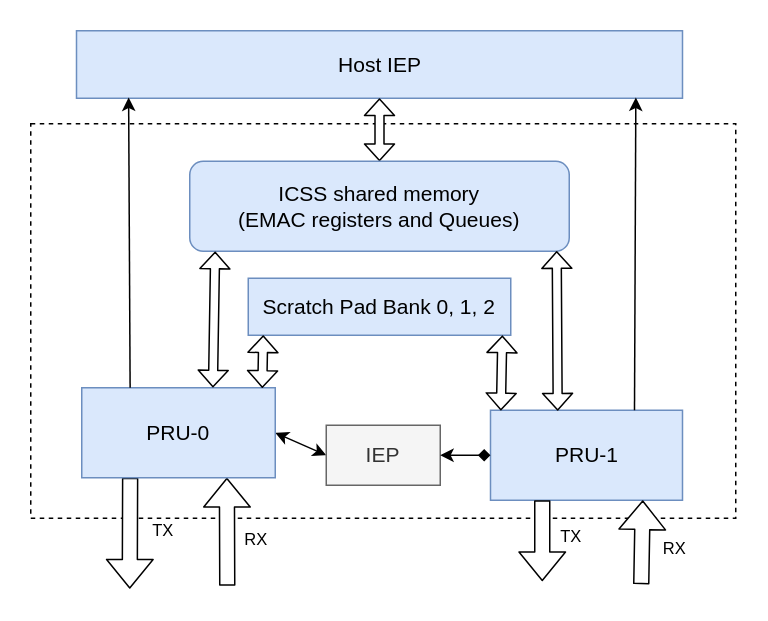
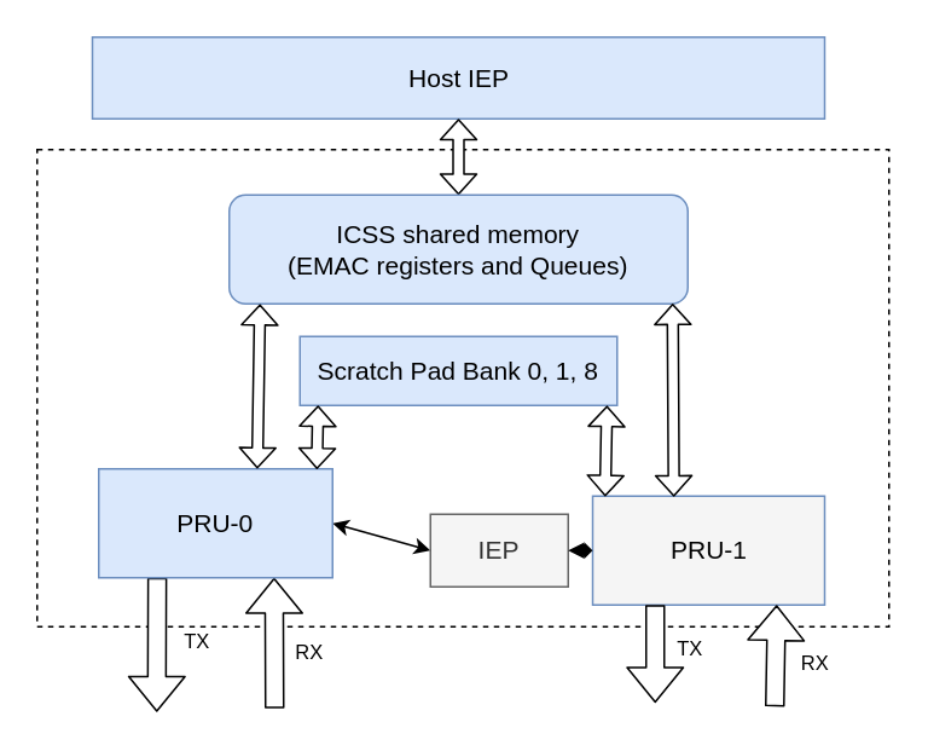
  <mxCell id="0" />
  <mxCell id="1" parent="0" />
  <mxCell id="2" value="" style="rounded=0;whiteSpace=wrap;html=1;dashed=1;" vertex="1" parent="1"><mxGeometry x="20" y="82" width="470" height="263" as="geometry" /></mxCell>
  <mxCell id="3" value="Host IEP" style="rounded=0;whiteSpace=wrap;html=1;fontSize=14;fillColor=#dae8fc;strokeColor=#6c8ebf;" vertex="1" parent="1"><mxGeometry x="50.5" y="20" width="404" height="45" as="geometry" /></mxCell>
  <mxCell id="4" style="edgeStyle=none;html=1;exitX=0.5;exitY=0;exitDx=0;exitDy=0;entryX=0.5;entryY=1;entryDx=0;entryDy=0;shape=flexArrow;startArrow=block;startWidth=13;startSize=3.335;endWidth=13;endSize=3.335;width=6;fillColor=default;" edge="1" parent="1" source="5" target="3"><mxGeometry relative="1" as="geometry" /></mxCell>
  <mxCell id="5" value="ICSS shared memory&lt;br&gt;(EMAC registers and Queues)" style="whiteSpace=wrap;html=1;fontSize=14;fillColor=#dae8fc;strokeColor=#6c8ebf;rounded=1;" vertex="1" parent="1"><mxGeometry x="126" y="107" width="253" height="60" as="geometry" /></mxCell>
- <mxCell id="6" value="Scratch Pad Bank 0, 1, 2" style="rounded=0;whiteSpace=wrap;html=1;fontSize=14;fillColor=#dae8fc;strokeColor=#6c8ebf;" vertex="1" parent="1"><mxGeometry x="165" y="185" width="175" height="38" as="geometry" /></mxCell>
+ <mxCell id="6" value="Scratch Pad Bank 0, 1, 8" style="rounded=0;whiteSpace=wrap;html=1;fontSize=14;fillColor=#dae8fc;strokeColor=#6c8ebf;" vertex="1" parent="1"><mxGeometry x="165" y="185" width="175" height="38" as="geometry" /></mxCell>
  <mxCell id="7" style="edgeStyle=none;html=1;exitX=1;exitY=0.5;exitDx=0;exitDy=0;entryX=0;entryY=0.5;entryDx=0;entryDy=0;startArrow=classic;startFill=1;" edge="1" parent="1" source="12" target="14"><mxGeometry relative="1" as="geometry" /></mxCell>
  <mxCell id="8" style="edgeStyle=none;html=1;exitX=0.25;exitY=1;exitDx=0;exitDy=0;shape=flexArrow;fillColor=default;" edge="1" parent="1" source="12"><mxGeometry relative="1" as="geometry"><mxPoint x="86" y="392" as="targetPoint" /></mxGeometry></mxCell>
  <mxCell id="9" value="TX" style="edgeLabel;html=1;align=center;verticalAlign=middle;resizable=0;points=[];" vertex="1" connectable="0" parent="8"><mxGeometry x="-0.066" y="-1" relative="1" as="geometry"><mxPoint x="22" as="offset" /></mxGeometry></mxCell>
  <mxCell id="10" style="edgeStyle=none;html=1;exitX=0.75;exitY=1;exitDx=0;exitDy=0;shape=flexArrow;startArrow=block;endArrow=none;endFill=0;fillColor=default;" edge="1" parent="1" source="12"><mxGeometry relative="1" as="geometry"><mxPoint x="151" y="390" as="targetPoint" /></mxGeometry></mxCell>
  <mxCell id="11" value="RX" style="edgeLabel;html=1;align=center;verticalAlign=middle;resizable=0;points=[];" vertex="1" connectable="0" parent="10"><mxGeometry x="0.062" y="-2" relative="1" as="geometry"><mxPoint x="21" y="2" as="offset" /></mxGeometry></mxCell>
  <mxCell id="12" value="PRU-0" style="rounded=0;whiteSpace=wrap;html=1;fontSize=14;fillColor=#dae8fc;strokeColor=#6c8ebf;" vertex="1" parent="1"><mxGeometry x="54" y="258" width="129" height="60" as="geometry" /></mxCell>
- <mxCell id="13" value="PRU-1" style="rounded=0;whiteSpace=wrap;html=1;fontSize=14;fillColor=#dae8fc;strokeColor=#6c8ebf;" vertex="1" parent="1"><mxGeometry x="326.5" y="273" width="128" height="60" as="geometry" /></mxCell>
- <mxCell id="14" value="IEP" style="rounded=0;whiteSpace=wrap;html=1;fontSize=14;fillColor=#f5f5f5;fontColor=#333333;strokeColor=#666666;" vertex="1" parent="1"><mxGeometry x="217" y="283" width="76" height="40" as="geometry" /></mxCell>
- <mxCell id="15" style="edgeStyle=none;html=1;exitX=0.25;exitY=0;exitDx=0;exitDy=0;entryX=0.086;entryY=0.989;entryDx=0;entryDy=0;entryPerimeter=0;" edge="1" parent="1" source="12" target="3"><mxGeometry relative="1" as="geometry" /></mxCell>
- <mxCell id="16" style="edgeStyle=none;html=1;exitX=0.75;exitY=0;exitDx=0;exitDy=0;entryX=0.923;entryY=0.989;entryDx=0;entryDy=0;entryPerimeter=0;" edge="1" parent="1" source="13" target="3"><mxGeometry relative="1" as="geometry" /></mxCell>
+ <mxCell id="13" value="PRU-1" style="rounded=0;whiteSpace=wrap;html=1;fontSize=14;fillColor=#f5f5f5;strokeColor=#6c8ebf;" vertex="1" parent="1"><mxGeometry x="326.5" y="273" width="128" height="60" as="geometry" /></mxCell>
+ <mxCell id="14" value="IEP" style="rounded=0;whiteSpace=wrap;html=1;fontSize=14;fillColor=#f5f5f5;fontColor=#333333;strokeColor=#666666;" vertex="1" parent="1"><mxGeometry x="237" y="283" width="76" height="40" as="geometry" /></mxCell>
  <mxCell id="17" style="edgeStyle=none;html=1;shape=flexArrow;startArrow=block;startWidth=13;startSize=3.335;endWidth=13;endSize=3.335;width=6;exitX=0.678;exitY=-0.002;exitDx=0;exitDy=0;exitPerimeter=0;entryX=0.067;entryY=1.003;entryDx=0;entryDy=0;entryPerimeter=0;" edge="1" parent="1" source="12" target="5"><mxGeometry relative="1" as="geometry"><mxPoint x="131" y="229" as="sourcePoint" /><mxPoint x="127" y="187" as="targetPoint" /></mxGeometry></mxCell>
  <mxCell id="18" style="edgeStyle=none;html=1;entryX=0.967;entryY=0.998;entryDx=0;entryDy=0;shape=flexArrow;startArrow=block;startWidth=13;startSize=3.335;endWidth=13;endSize=3.335;width=6;entryPerimeter=0;exitX=0.35;exitY=0.005;exitDx=0;exitDy=0;exitPerimeter=0;" edge="1" parent="1" source="13" target="5"><mxGeometry relative="1" as="geometry"><mxPoint x="369" y="271" as="sourcePoint" /><mxPoint x="160" y="177" as="targetPoint" /></mxGeometry></mxCell>
  <mxCell id="19" style="edgeStyle=none;html=1;shape=flexArrow;startArrow=block;startWidth=13;startSize=3.335;endWidth=13;endSize=3.335;width=6;exitX=0.933;exitY=0.002;exitDx=0;exitDy=0;exitPerimeter=0;" edge="1" parent="1" source="12"><mxGeometry relative="1" as="geometry"><mxPoint x="151" y="283" as="sourcePoint" /><mxPoint x="175" y="223" as="targetPoint" /></mxGeometry></mxCell>
  <mxCell id="20" style="edgeStyle=none;html=1;shape=flexArrow;startArrow=block;startWidth=13;startSize=3.335;endWidth=13;endSize=3.335;width=6;exitX=0.054;exitY=0.002;exitDx=0;exitDy=0;exitPerimeter=0;entryX=0.968;entryY=1.003;entryDx=0;entryDy=0;entryPerimeter=0;" edge="1" parent="1" source="13" target="6"><mxGeometry relative="1" as="geometry"><mxPoint x="304" y="291" as="sourcePoint" /><mxPoint x="305" y="240" as="targetPoint" /></mxGeometry></mxCell>
  <mxCell id="21" style="edgeStyle=none;html=1;exitX=1;exitY=0.5;exitDx=0;exitDy=0;entryX=0;entryY=0.5;entryDx=0;entryDy=0;startArrow=classic;startFill=1;endArrow=diamond;" edge="1" parent="1" source="14" target="13"><mxGeometry relative="1" as="geometry"><mxPoint x="193" y="313" as="sourcePoint" /><mxPoint x="227" y="313" as="targetPoint" /></mxGeometry></mxCell>
  <mxCell id="22" style="edgeStyle=none;html=1;exitX=0.75;exitY=1;exitDx=0;exitDy=0;shape=flexArrow;startArrow=block;endArrow=none;endFill=0;fillColor=default;" edge="1" parent="1"><mxGeometry relative="1" as="geometry"><mxPoint x="427" y="389" as="targetPoint" /><mxPoint x="428" y="333" as="sourcePoint" /></mxGeometry></mxCell>
  <mxCell id="23" value="RX" style="edgeLabel;html=1;align=center;verticalAlign=middle;resizable=0;points=[];" vertex="1" connectable="0" parent="22"><mxGeometry x="0.065" y="1" relative="1" as="geometry"><mxPoint x="20" y="1" as="offset" /></mxGeometry></mxCell>
  <mxCell id="24" style="edgeStyle=none;html=1;exitX=0.25;exitY=1;exitDx=0;exitDy=0;shape=flexArrow;fillColor=default;" edge="1" parent="1"><mxGeometry relative="1" as="geometry"><mxPoint x="361" y="387" as="targetPoint" /><mxPoint x="361" y="333" as="sourcePoint" /></mxGeometry></mxCell>
  <mxCell id="25" value="TX" style="edgeLabel;html=1;align=center;verticalAlign=middle;resizable=0;points=[];" vertex="1" connectable="0" parent="24"><mxGeometry x="0.138" y="3" relative="1" as="geometry"><mxPoint x="15" y="-8" as="offset" /></mxGeometry></mxCell>
